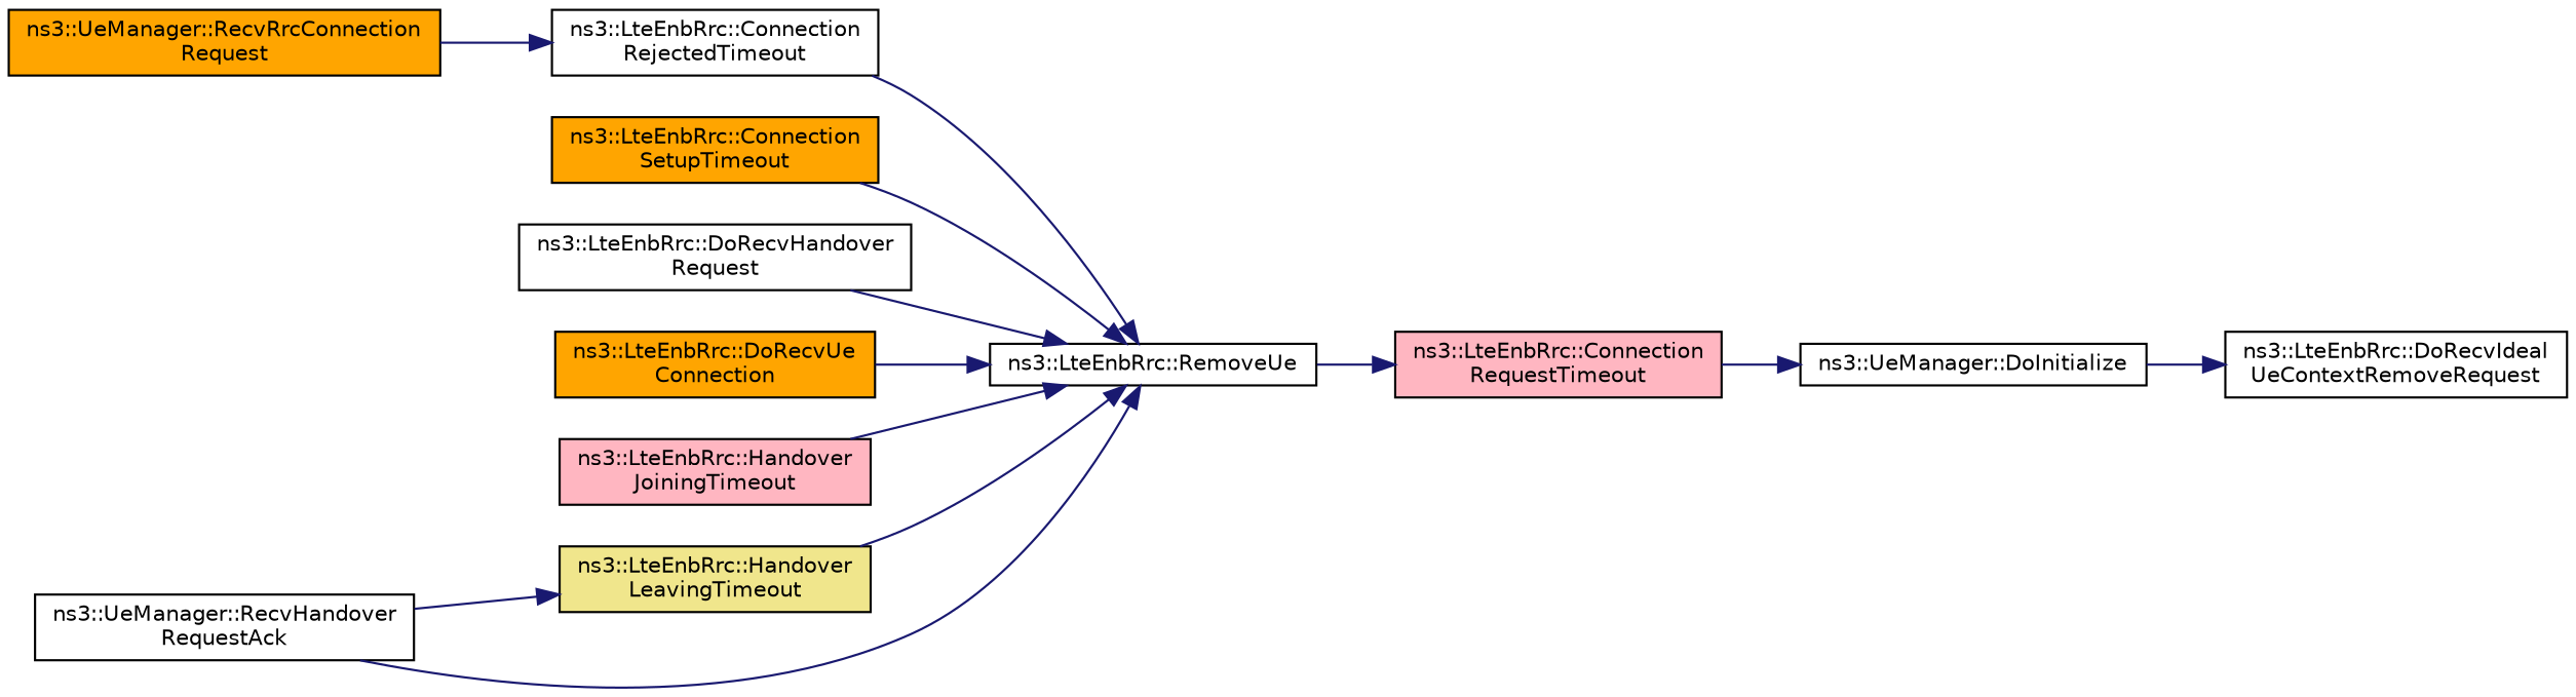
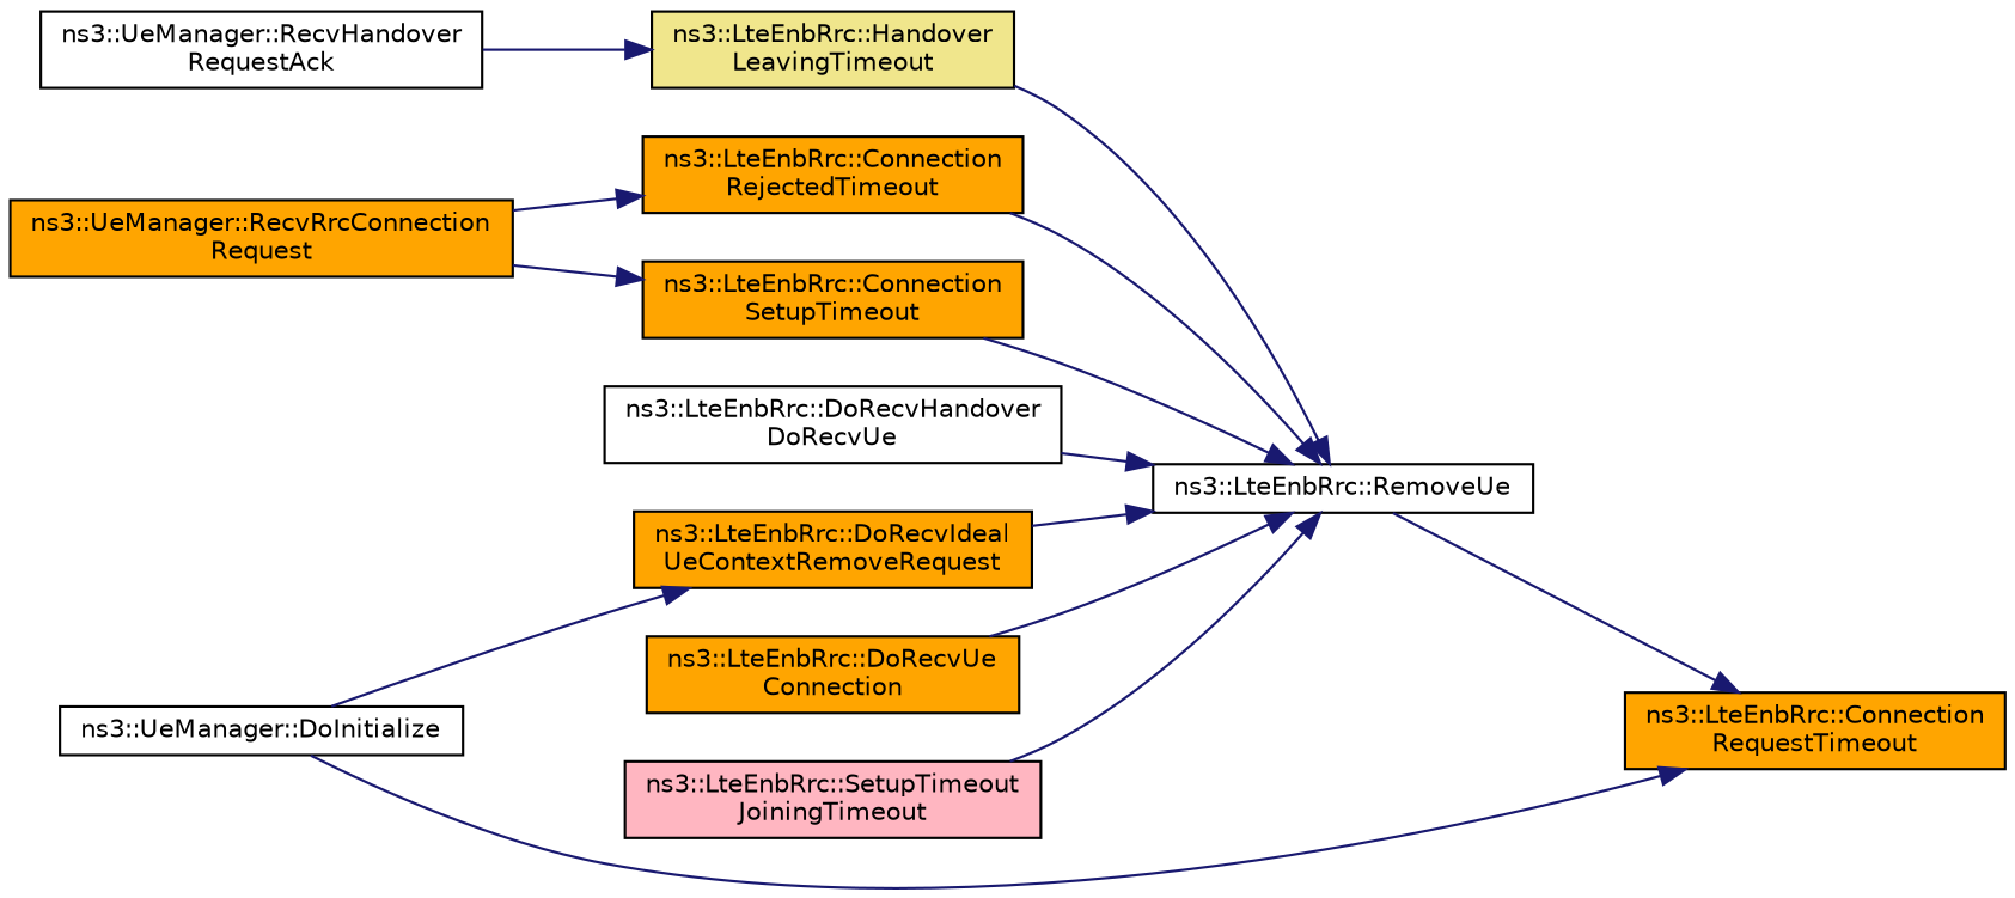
  digraph {
    rankdir=RL
    node [color=black fillcolor=white fontname=Helvetica fontsize=10 shape=record style=filled]
    edge [color=midnightblue dir=back fontname=Helvetica fontsize=10 labelfontname=Helvetica labelfontsize=10 style=solid]
    n1 [fontcolor=black height=0.2 label="ns3::LteEnbRrc::RemoveUe" width=0.4]
-   n2 [height=0.2 label="ns3::LteEnbRrc::Connection\lRejectedTimeout" width=0.4]
+   n2 [fillcolor=orange height=0.2 label="ns3::LteEnbRrc::Connection\lRejectedTimeout" width=0.4]
    n3 [fillcolor=orange height=0.2 label="ns3::LteEnbRrc::Connection\lSetupTimeout" width=0.4]
-   n4 [height=0.2 label="ns3::LteEnbRrc::DoRecvHandover\lRequest" width=0.4]
-   n5 [height=0.2 label="ns3::LteEnbRrc::DoRecvIdeal\lUeContextRemoveRequest" width=0.4]
+   n4 [height=0.2 label="ns3::LteEnbRrc::DoRecvHandover\lDoRecvUe" width=0.4]
+   n5 [fillcolor=orange height=0.2 label="ns3::LteEnbRrc::DoRecvIdeal\lUeContextRemoveRequest" width=0.4]
    n6 [fillcolor=orange height=0.2 label="ns3::LteEnbRrc::DoRecvUe\lConnection" width=0.4]
-   n7 [fillcolor=lightpink height=0.2 label="ns3::LteEnbRrc::Handover\lJoiningTimeout" width=0.4]
+   n7 [fillcolor=lightpink height=0.2 label="ns3::LteEnbRrc::SetupTimeout\lJoiningTimeout" width=0.4]
    n8 [fillcolor=khaki height=0.2 label="ns3::LteEnbRrc::Handover\lLeavingTimeout" width=0.4]
    n9 [fillcolor=orange height=0.2 label="ns3::UeManager::RecvRrcConnection\lRequest" width=0.4]
-   n10 [fillcolor=lightpink height=0.2 label="ns3::LteEnbRrc::Connection\lRequestTimeout" width=0.4]
+   n10 [fillcolor=orange height=0.2 label="ns3::LteEnbRrc::Connection\lRequestTimeout" width=0.4]
    n11 [height=0.2 label="ns3::UeManager::DoInitialize" width=0.4]
    n12 [height=0.2 label="ns3::UeManager::RecvHandover\lRequestAck" width=0.4]
    n1 -> n2
    n1 -> n3
    n1 -> n4
-   n1 -> n12
+   n1 -> n5
    n1 -> n6
    n1 -> n7
    n1 -> n8
    n2 -> n9
+   n3 -> n9
    n5 -> n11
    n8 -> n12
    n10 -> n1
-   n11 -> n10
+   n10 -> n11
  }
